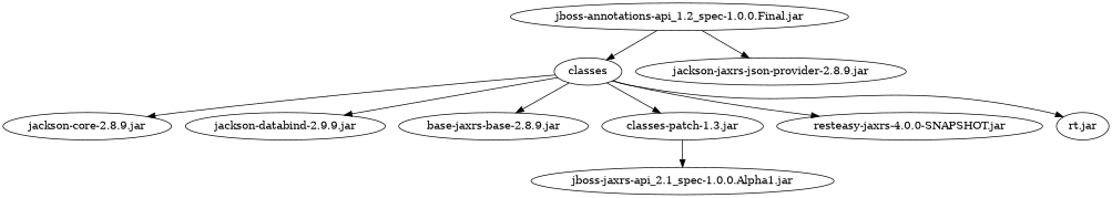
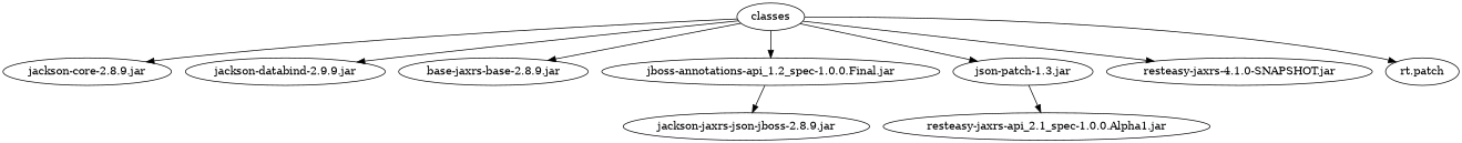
  digraph {
    fontname="DejaVu Serif"
    node [fontname="DejaVu Serif"]
    edge [fontname="DejaVu Serif"]
    classes
    "jackson-core-2.8.9.jar"
    n3 [label="jackson-databind-2.9.9.jar"]
    n4 [label="base-jaxrs-base-2.8.9.jar"]
    "jboss-annotations-api_1.2_spec-1.0.0.Final.jar"
-   "json-patch-1.3.jar" [label="classes-patch-1.3.jar"]
-   "resteasy-jaxrs-4.0.0-SNAPSHOT.jar"
-   "rt.jar"
-   "jackson-jaxrs-json-provider-2.8.9.jar"
-   "jboss-jaxrs-api_2.1_spec-1.0.0.Alpha1.jar"
+   "json-patch-1.3.jar"
+   "resteasy-jaxrs-4.0.0-SNAPSHOT.jar" [label="resteasy-jaxrs-4.1.0-SNAPSHOT.jar"]
+   "rt.jar" [label="rt.patch"]
+   "jackson-jaxrs-json-provider-2.8.9.jar" [label="jackson-jaxrs-json-jboss-2.8.9.jar"]
+   "jboss-jaxrs-api_2.1_spec-1.0.0.Alpha1.jar" [label="resteasy-jaxrs-api_2.1_spec-1.0.0.Alpha1.jar"]
    classes -> "jackson-core-2.8.9.jar"
    classes -> n3
    classes -> n4
-   "jboss-annotations-api_1.2_spec-1.0.0.Final.jar" -> classes
+   classes -> "jboss-annotations-api_1.2_spec-1.0.0.Final.jar"
    classes -> "json-patch-1.3.jar"
    classes -> "resteasy-jaxrs-4.0.0-SNAPSHOT.jar"
    classes -> "rt.jar"
    "jboss-annotations-api_1.2_spec-1.0.0.Final.jar" -> "jackson-jaxrs-json-provider-2.8.9.jar"
    "json-patch-1.3.jar" -> "jboss-jaxrs-api_2.1_spec-1.0.0.Alpha1.jar"
  }
